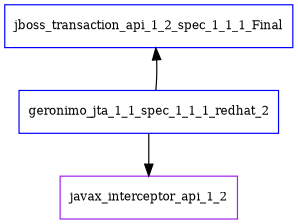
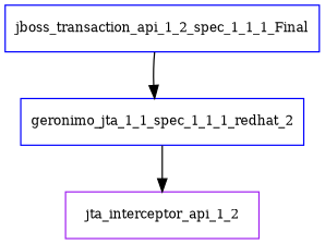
  digraph {
    node [color=blue fontsize=10.0 shape=box]
    jboss_transaction_api_1_2_spec_1_1_1_Final
    geronimo_jta_1_1_spec_1_1_1_redhat_2
-   javax_interceptor_api_1_2 [color=purple]
-   geronimo_jta_1_1_spec_1_1_1_redhat_2 -> jboss_transaction_api_1_2_spec_1_1_1_Final
+   javax_interceptor_api_1_2 [color=purple label=jta_interceptor_api_1_2]
+   jboss_transaction_api_1_2_spec_1_1_1_Final -> geronimo_jta_1_1_spec_1_1_1_redhat_2
    geronimo_jta_1_1_spec_1_1_1_redhat_2 -> javax_interceptor_api_1_2
  }
